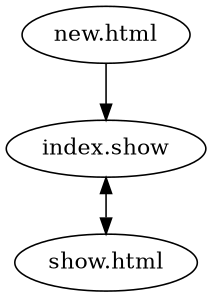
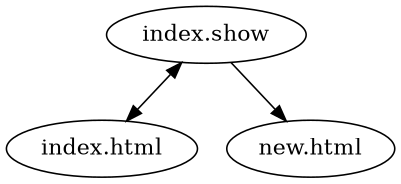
  digraph {
    fontname="DejaVu Serif"
    node [fontname="DejaVu Serif"]
    edge [fontname="DejaVu Serif"]
    n1 [label="index.show"]
-   n2 [label="show.html"]
+   n2 [label="index.html"]
    n3 [fillcolor="#E74C3C" label="new.html"]
    n1 -> n2 [dir=both]
-   n3 -> n1
+   n1 -> n3
  }
